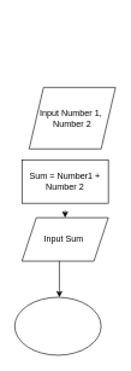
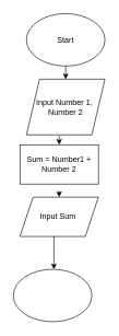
  <mxCell id="0" />
  <mxCell id="1" parent="0" />
+ <mxCell id="2" value="Start" style="ellipse;whiteSpace=wrap;html=1;" parent="1" vertex="1"><mxGeometry x="40" y="20" width="120" height="80" as="geometry" /></mxCell>
+ <mxCell id="3" value="" style="endArrow=classic;html=1;rounded=0;" parent="1" source="2" target="4" edge="1"><mxGeometry width="50" height="50" relative="1" as="geometry"><mxPoint x="80" y="90" as="sourcePoint" /><mxPoint x="100" y="150" as="targetPoint" /></mxGeometry></mxCell>
  <mxCell id="4" value="Input Number 1,&amp;nbsp;&lt;br&gt;Number 2" style="shape=parallelogram;perimeter=parallelogramPerimeter;whiteSpace=wrap;html=1;fixedSize=1;" parent="1" vertex="1"><mxGeometry x="40" y="120" width="120" height="85" as="geometry" /></mxCell>
+ <mxCell id="5" value="" style="endArrow=classic;html=1;rounded=0;exitX=0.417;exitY=1.017;exitDx=0;exitDy=0;exitPerimeter=0;" parent="1" source="4" target="6" edge="1"><mxGeometry width="50" height="50" relative="1" as="geometry"><mxPoint x="70" y="230" as="sourcePoint" /><mxPoint x="90" y="220" as="targetPoint" /></mxGeometry></mxCell>
  <mxCell id="6" value="Sum = Number1 + Number 2" style="rounded=0;whiteSpace=wrap;html=1;" parent="1" vertex="1"><mxGeometry x="30" y="220" width="120" height="60" as="geometry" /></mxCell>
  <mxCell id="7" value="" style="endArrow=classic;html=1;rounded=0;" parent="1" target="8" edge="1"><mxGeometry width="50" height="50" relative="1" as="geometry"><mxPoint x="90" y="290" as="sourcePoint" /><mxPoint x="90" y="330" as="targetPoint" /></mxGeometry></mxCell>
  <mxCell id="8" value="Input Sum&amp;nbsp;" style="shape=parallelogram;perimeter=parallelogramPerimeter;whiteSpace=wrap;html=1;fixedSize=1;" parent="1" vertex="1"><mxGeometry x="30" y="300" width="120" height="60" as="geometry" /></mxCell>
  <mxCell id="9" value="" style="endArrow=classic;html=1;rounded=0;exitX=0.433;exitY=0.992;exitDx=0;exitDy=0;exitPerimeter=0;" parent="1" source="8" edge="1"><mxGeometry width="50" height="50" relative="1" as="geometry"><mxPoint x="60" y="410" as="sourcePoint" /><mxPoint x="82" y="410" as="targetPoint" /></mxGeometry></mxCell>
  <mxCell id="10" value="" style="ellipse;whiteSpace=wrap;html=1;" parent="1" vertex="1"><mxGeometry x="20" y="410" width="120" height="80" as="geometry" /></mxCell>
